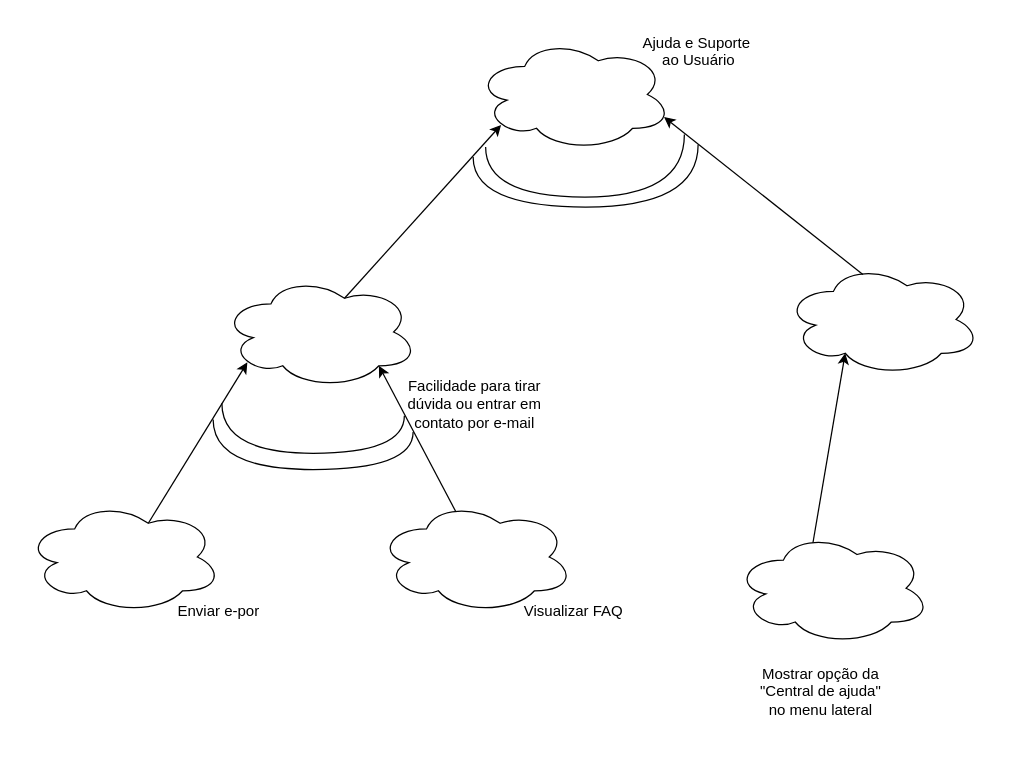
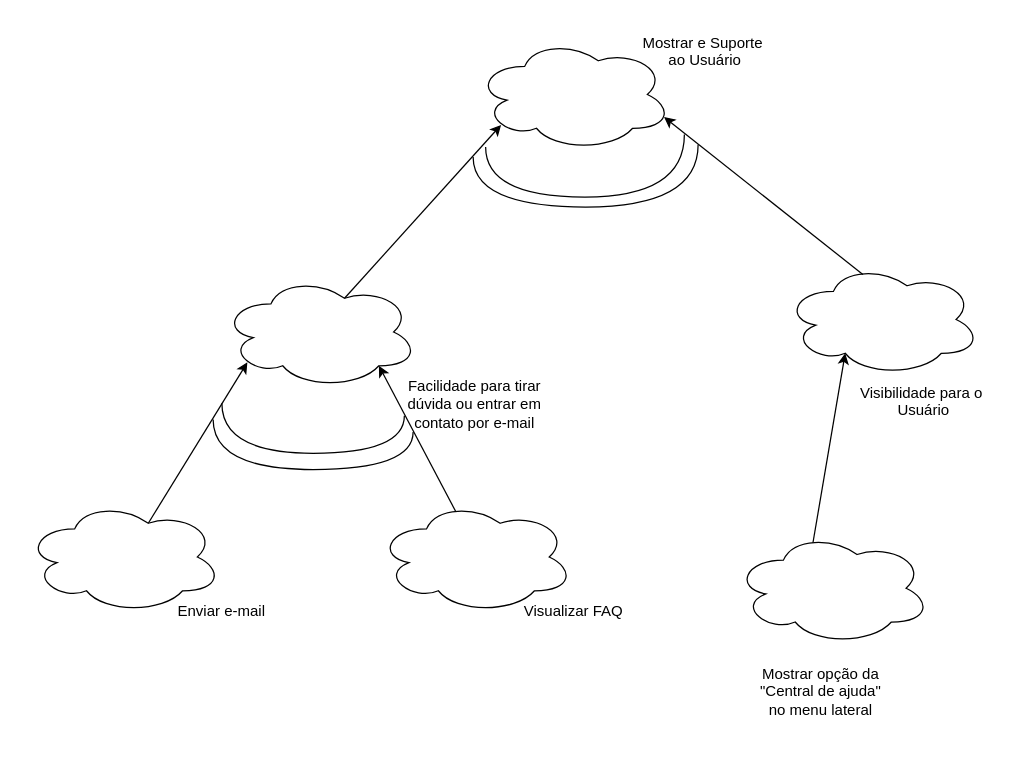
  <mxCell id="0" />
  <mxCell id="1" parent="0" />
  <mxCell id="2" value="" style="ellipse;shape=cloud;whiteSpace=wrap;html=1;" vertex="1" parent="1"><mxGeometry x="380" y="30" width="157" height="90" as="geometry" /></mxCell>
  <mxCell id="3" value="" style="ellipse;shape=cloud;whiteSpace=wrap;html=1;" vertex="1" parent="1"><mxGeometry x="177" y="220" width="157" height="90" as="geometry" /></mxCell>
  <mxCell id="4" style="rounded=0;orthogonalLoop=1;jettySize=auto;html=1;exitX=0.625;exitY=0.2;exitDx=0;exitDy=0;exitPerimeter=0;entryX=0.13;entryY=0.77;entryDx=0;entryDy=0;entryPerimeter=0;strokeWidth=1;" edge="1" parent="1" source="5" target="3"><mxGeometry relative="1" as="geometry" /></mxCell>
  <mxCell id="5" value="" style="ellipse;shape=cloud;whiteSpace=wrap;html=1;" vertex="1" parent="1"><mxGeometry x="20" y="400" width="157" height="90" as="geometry" /></mxCell>
  <mxCell id="6" value="" style="ellipse;shape=cloud;whiteSpace=wrap;html=1;" vertex="1" parent="1"><mxGeometry x="627" y="210" width="157" height="90" as="geometry" /></mxCell>
  <mxCell id="7" value="" style="endArrow=classic;html=1;strokeWidth=1;entryX=0.13;entryY=0.77;entryDx=0;entryDy=0;entryPerimeter=0;exitX=0.625;exitY=0.2;exitDx=0;exitDy=0;exitPerimeter=0;" edge="1" parent="1" source="3" target="2"><mxGeometry width="50" height="50" relative="1" as="geometry"><mxPoint x="255" y="218" as="sourcePoint" /><mxPoint x="410" y="109" as="targetPoint" /></mxGeometry></mxCell>
  <mxCell id="8" value="" style="endArrow=classic;html=1;strokeWidth=1;entryX=0.96;entryY=0.7;entryDx=0;entryDy=0;entryPerimeter=0;exitX=0.4;exitY=0.1;exitDx=0;exitDy=0;exitPerimeter=0;" edge="1" parent="1" source="6" target="2"><mxGeometry width="50" height="50" relative="1" as="geometry"><mxPoint x="147" y="380" as="sourcePoint" /><mxPoint x="197" y="330" as="targetPoint" /></mxGeometry></mxCell>
  <mxCell id="9" style="edgeStyle=none;rounded=0;orthogonalLoop=1;jettySize=auto;html=1;exitX=0.4;exitY=0.1;exitDx=0;exitDy=0;exitPerimeter=0;entryX=0.31;entryY=0.8;entryDx=0;entryDy=0;entryPerimeter=0;strokeWidth=1;" edge="1" parent="1" source="10" target="6"><mxGeometry relative="1" as="geometry" /></mxCell>
  <mxCell id="10" value="" style="ellipse;shape=cloud;whiteSpace=wrap;html=1;" vertex="1" parent="1"><mxGeometry x="587" y="425" width="157" height="90" as="geometry" /></mxCell>
  <mxCell id="11" value="&lt;div style=&quot;text-align: center&quot;&gt;Mostrar opção da &lt;br&gt;&quot;Central de ajuda&quot;&lt;br&gt;no menu lateral&lt;/div&gt;" style="text;html=1;" vertex="1" parent="1"><mxGeometry x="605.5" y="525" width="120" height="60" as="geometry" /></mxCell>
+ <mxCell id="12" value="&lt;div style=&quot;text-align: center&quot;&gt;&lt;span&gt;Visibilidade para o&amp;nbsp;&lt;/span&gt;&lt;/div&gt;&lt;div style=&quot;text-align: center&quot;&gt;&lt;span&gt;Usuário&lt;/span&gt;&lt;/div&gt;" style="text;html=1;" vertex="1" parent="1"><mxGeometry x="685.5" y="300" width="100" height="50" as="geometry" /></mxCell>
  <mxCell id="13" value="&lt;div style=&quot;text-align: center&quot;&gt;&lt;span&gt;Facilidade para&amp;nbsp;&lt;/span&gt;&lt;span&gt;tirar &lt;br&gt;dúvida ou entrar em &lt;br&gt;contato por e-mail&lt;/span&gt;&lt;/div&gt;" style="text;html=1;" vertex="1" parent="1"><mxGeometry x="324" y="295" width="112" height="50" as="geometry" /></mxCell>
- <mxCell id="14" value="&lt;div style=&quot;text-align: center&quot;&gt;&lt;span&gt;Ajuda e Suporte&amp;nbsp;&lt;/span&gt;&lt;/div&gt;&lt;div style=&quot;text-align: center&quot;&gt;&lt;span&gt;ao&amp;nbsp;Usuário&lt;/span&gt;&lt;/div&gt;" style="text;html=1;" vertex="1" parent="1"><mxGeometry x="512" y="20" width="110" height="40" as="geometry" /></mxCell>
+ <mxCell id="14" value="&lt;div style=&quot;text-align: center&quot;&gt;&lt;span&gt;Mostrar e Suporte&amp;nbsp;&lt;/span&gt;&lt;/div&gt;&lt;div style=&quot;text-align: center&quot;&gt;&lt;span&gt;ao&amp;nbsp;Usuário&lt;/span&gt;&lt;/div&gt;" style="text;html=1;" vertex="1" parent="1"><mxGeometry x="512" y="20" width="110" height="40" as="geometry" /></mxCell>
  <mxCell id="15" style="edgeStyle=none;rounded=0;orthogonalLoop=1;jettySize=auto;html=1;exitX=0.4;exitY=0.1;exitDx=0;exitDy=0;exitPerimeter=0;strokeWidth=1;entryX=0.8;entryY=0.8;entryDx=0;entryDy=0;entryPerimeter=0;" edge="1" parent="1" source="16" target="3"><mxGeometry relative="1" as="geometry" /></mxCell>
  <mxCell id="16" value="" style="ellipse;shape=cloud;whiteSpace=wrap;html=1;" vertex="1" parent="1"><mxGeometry x="301.5" y="400" width="157" height="90" as="geometry" /></mxCell>
  <mxCell id="17" value="" style="endArrow=none;html=1;strokeWidth=1;edgeStyle=orthogonalEdgeStyle;curved=1;" edge="1" parent="1"><mxGeometry width="50" height="50" relative="1" as="geometry"><mxPoint x="170" y="335" as="sourcePoint" /><mxPoint x="330" y="345" as="targetPoint" /><Array as="points"><mxPoint x="170" y="375" /><mxPoint x="330" y="375" /></Array></mxGeometry></mxCell>
  <mxCell id="18" value="" style="endArrow=none;html=1;strokeWidth=1;edgeStyle=orthogonalEdgeStyle;curved=1;" edge="1" parent="1"><mxGeometry width="50" height="50" relative="1" as="geometry"><mxPoint x="177" y="322" as="sourcePoint" /><mxPoint x="323" y="332" as="targetPoint" /><Array as="points"><mxPoint x="177" y="362" /><mxPoint x="323" y="362" /></Array></mxGeometry></mxCell>
  <mxCell id="19" value="" style="endArrow=none;html=1;strokeWidth=1;edgeStyle=orthogonalEdgeStyle;curved=1;" edge="1" parent="1"><mxGeometry width="50" height="50" relative="1" as="geometry"><mxPoint x="378" y="125" as="sourcePoint" /><mxPoint x="558" y="115" as="targetPoint" /><Array as="points"><mxPoint x="378" y="165" /><mxPoint x="558" y="165" /></Array></mxGeometry></mxCell>
  <mxCell id="20" value="" style="endArrow=none;html=1;strokeWidth=1;edgeStyle=orthogonalEdgeStyle;curved=1;" edge="1" parent="1"><mxGeometry width="50" height="50" relative="1" as="geometry"><mxPoint x="388" y="117" as="sourcePoint" /><mxPoint x="547" y="107" as="targetPoint" /><Array as="points"><mxPoint x="388" y="157" /><mxPoint x="547" y="157" /></Array></mxGeometry></mxCell>
  <mxCell id="21" value="&lt;div style=&quot;text-align: center&quot;&gt;Visualizar FAQ&lt;/div&gt;" style="text;html=1;" vertex="1" parent="1"><mxGeometry x="417" y="475" width="120" height="30" as="geometry" /></mxCell>
- <mxCell id="22" value="&lt;div style=&quot;text-align: center&quot;&gt;Enviar e-por&lt;/div&gt;" style="text;html=1;" vertex="1" parent="1"><mxGeometry x="140" y="475" width="80" height="30" as="geometry" /></mxCell>
+ <mxCell id="22" value="&lt;div style=&quot;text-align: center&quot;&gt;Enviar e-mail&lt;/div&gt;" style="text;html=1;" vertex="1" parent="1"><mxGeometry x="140" y="475" width="80" height="30" as="geometry" /></mxCell>
